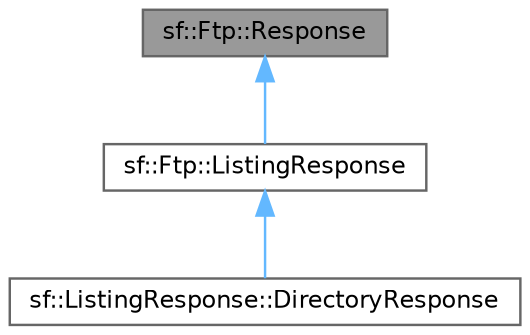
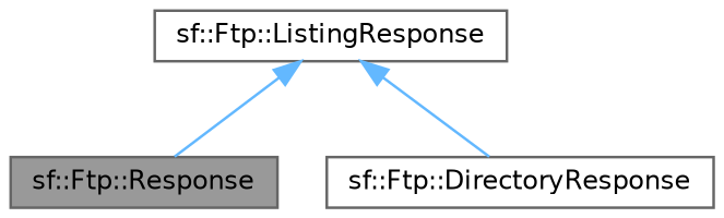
  digraph {
    node [color=gray40 fillcolor=white fontname=Helvetica fontsize=10 shape=box style=filled]
    edge [color=steelblue1 dir=back fontname=Helvetica fontsize=10 labelfontname=Helvetica labelfontsize=10 style=solid]
    n1 [fillcolor=grey60 fontcolor=black height=0.2 label="sf::Ftp::Response" width=0.4]
    n2 [height=0.2 label="sf::Ftp::ListingResponse" width=0.4]
-   n3 [height=0.2 label="sf::ListingResponse::DirectoryResponse" width=0.4]
-   n1 -> n2
+   n3 [height=0.2 label="sf::Ftp::DirectoryResponse" width=0.4]
+   n2 -> n1
    n2 -> n3
  }
